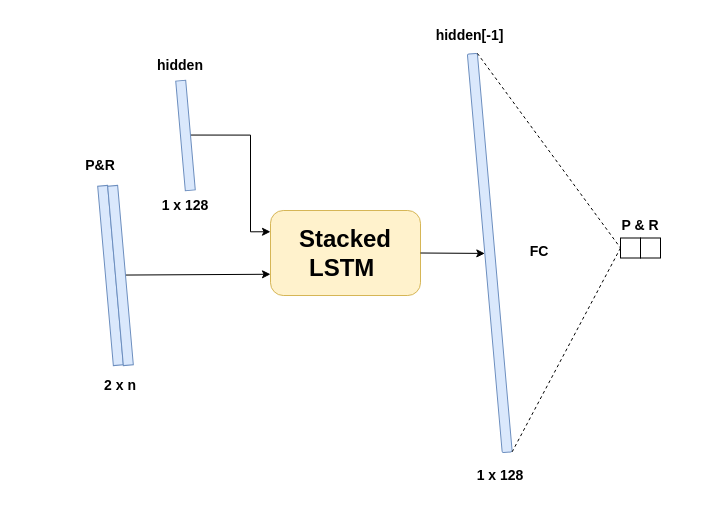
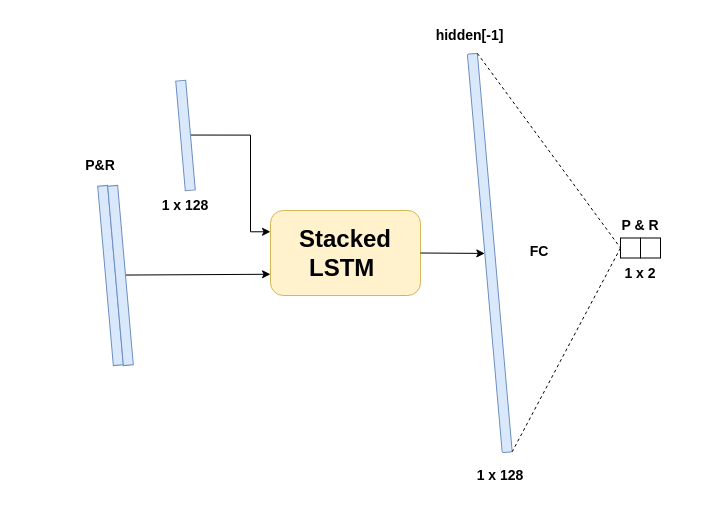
  <mxCell id="0" />
  <mxCell id="1" parent="0" />
  <mxCell id="2" value="&lt;span style=&quot;color: rgba(0, 0, 0, 0); font-family: monospace; font-size: 0px; text-align: start; background-color: rgb(248, 249, 250);&quot;&gt;%3CmxGraphModel%3E%3Croot%3E%3CmxCell%20id%3D%220%22%2F%3E%3CmxCell%20id%3D%221%22%20parent%3D%220%22%2F%3E%3CmxCell%20id%3D%222%22%20value%3D%22%22%20style%3D%22rounded%3D0%3BwhiteSpace%3Dwrap%3Bhtml%3D1%3Brotation%3D85%3BfillColor%3D%23dae8fc%3BstrokeColor%3D%236c8ebf%3B%22%20vertex%3D%221%22%20parent%3D%221%22%3E%3CmxGeometry%20x%3D%22-20%22%20y%3D%22270%22%20width%3D%22240%22%20height%3D%2210%22%20as%3D%22geometry%22%2F%3E%3C%2FmxCell%3E%3C%2Froot%3E%3C%2FmxGraphModel%3E&lt;/span&gt;" style="rounded=0;whiteSpace=wrap;html=1;rotation=85;fillColor=#dae8fc;strokeColor=#6c8ebf;" vertex="1" parent="1"><mxGeometry x="20" y="270" width="180" height="10" as="geometry" /></mxCell>
  <mxCell id="3" style="edgeStyle=none;rounded=0;orthogonalLoop=1;jettySize=auto;html=1;exitX=0.5;exitY=0;exitDx=0;exitDy=0;entryX=0;entryY=0.75;entryDx=0;entryDy=0;fontSize=24;" edge="1" parent="1" source="4" target="11"><mxGeometry relative="1" as="geometry"><mxPoint x="270" y="273.75" as="targetPoint" /></mxGeometry></mxCell>
  <mxCell id="4" value="&lt;span style=&quot;color: rgba(0, 0, 0, 0); font-family: monospace; font-size: 0px; text-align: start; background-color: rgb(248, 249, 250);&quot;&gt;%3CmxGraphModel%3E%3Croot%3E%3CmxCell%20id%3D%220%22%2F%3E%3CmxCell%20id%3D%221%22%20parent%3D%220%22%2F%3E%3CmxCell%20id%3D%222%22%20value%3D%22%22%20style%3D%22rounded%3D0%3BwhiteSpace%3Dwrap%3Bhtml%3D1%3Brotation%3D85%3BfillColor%3D%23dae8fc%3BstrokeColor%3D%236c8ebf%3B%22%20vertex%3D%221%22%20parent%3D%221%22%3E%3CmxGeometry%20x%3D%22-20%22%20y%3D%22270%22%20width%3D%22240%22%20height%3D%2210%22%20as%3D%22geometry%22%2F%3E%3C%2FmxCell%3E%3C%2Froot%3E%3C%2FmxGraphModel%3E&lt;/span&gt;" style="rounded=0;whiteSpace=wrap;html=1;rotation=85;fillColor=#dae8fc;strokeColor=#6c8ebf;" vertex="1" parent="1"><mxGeometry x="30" y="270" width="180" height="10" as="geometry" /></mxCell>
- <mxCell id="5" value="2 x n" style="text;html=1;strokeColor=none;fillColor=none;align=center;verticalAlign=middle;whiteSpace=wrap;rounded=0;fontSize=14;fontStyle=1" vertex="1" parent="1"><mxGeometry x="90" y="370" width="60" height="30" as="geometry" /></mxCell>
  <mxCell id="6" value="P&amp;amp;R" style="text;html=1;strokeColor=none;fillColor=none;align=center;verticalAlign=middle;whiteSpace=wrap;rounded=0;fontSize=14;fontStyle=1" vertex="1" parent="1"><mxGeometry x="70" y="150" width="60" height="30" as="geometry" /></mxCell>
  <mxCell id="7" style="edgeStyle=orthogonalEdgeStyle;rounded=0;orthogonalLoop=1;jettySize=auto;html=1;exitX=0.5;exitY=0;exitDx=0;exitDy=0;entryX=0;entryY=0.25;entryDx=0;entryDy=0;fontSize=24;" edge="1" parent="1" source="8" target="11"><mxGeometry relative="1" as="geometry"><mxPoint x="270" y="231.25" as="targetPoint" /><Array as="points"><mxPoint x="250" y="135" /><mxPoint x="250" y="231" /></Array></mxGeometry></mxCell>
  <mxCell id="8" value="&lt;span style=&quot;color: rgba(0, 0, 0, 0); font-family: monospace; font-size: 0px; text-align: start; background-color: rgb(248, 249, 250);&quot;&gt;%3CmxGraphModel%3E%3Croot%3E%3CmxCell%20id%3D%220%22%2F%3E%3CmxCell%20id%3D%221%22%20parent%3D%220%22%2F%3E%3CmxCell%20id%3D%222%22%20value%3D%22%22%20style%3D%22rounded%3D0%3BwhiteSpace%3Dwrap%3Bhtml%3D1%3Brotation%3D85%3BfillColor%3D%23dae8fc%3BstrokeColor%3D%236c8ebf%3B%22%20vertex%3D%221%22%20parent%3D%221%22%3E%3CmxGeometry%20x%3D%22-20%22%20y%3D%22270%22%20width%3D%22240%22%20height%3D%2210%22%20as%3D%22geometry%22%2F%3E%3C%2FmxCell%3E%3C%2Froot%3E%3C%2FmxGraphModel%3E&lt;/span&gt;" style="rounded=0;whiteSpace=wrap;html=1;rotation=85;fillColor=#dae8fc;strokeColor=#6c8ebf;" vertex="1" parent="1"><mxGeometry x="130" y="130" width="110" height="10" as="geometry" /></mxCell>
- <mxCell id="9" value="hidden" style="text;html=1;strokeColor=none;fillColor=none;align=center;verticalAlign=middle;whiteSpace=wrap;rounded=0;fontSize=14;fontStyle=1" vertex="1" parent="1"><mxGeometry x="150" y="50" width="60" height="30" as="geometry" /></mxCell>
  <mxCell id="10" value="1 x 128" style="text;html=1;strokeColor=none;fillColor=none;align=center;verticalAlign=middle;whiteSpace=wrap;rounded=0;fontSize=14;fontStyle=1" vertex="1" parent="1"><mxGeometry x="155" y="190" width="60" height="30" as="geometry" /></mxCell>
  <mxCell id="11" value="Stacked LSTM&amp;nbsp;" style="rounded=1;whiteSpace=wrap;html=1;fontSize=24;fillColor=#fff2cc;strokeColor=#d6b656;fontStyle=1" vertex="1" parent="1"><mxGeometry x="270" y="210" width="150" height="85" as="geometry" /></mxCell>
  <mxCell id="12" value="&lt;span style=&quot;font-size: 14px;&quot;&gt;&lt;font style=&quot;font-size: 14px;&quot;&gt;hidden[-1]&lt;br&gt;&lt;/font&gt;&lt;/span&gt;" style="text;html=1;strokeColor=none;fillColor=none;align=center;verticalAlign=middle;whiteSpace=wrap;rounded=0;fontStyle=1;fontSize=14;" vertex="1" parent="1"><mxGeometry x="428.58" y="20" width="80.71" height="30" as="geometry" /></mxCell>
  <mxCell id="13" value="&lt;font style=&quot;font-size: 14px;&quot;&gt;1 x 128&lt;/font&gt;" style="text;html=1;strokeColor=none;fillColor=none;align=center;verticalAlign=middle;whiteSpace=wrap;rounded=0;fontStyle=1;fontSize=14;" vertex="1" parent="1"><mxGeometry x="470" y="460" width="60" height="30" as="geometry" /></mxCell>
  <mxCell id="14" value="FC" style="text;html=1;strokeColor=none;fillColor=none;align=center;verticalAlign=middle;whiteSpace=wrap;rounded=0;fontStyle=1;fontSize=14;" vertex="1" parent="1"><mxGeometry x="509.29" y="236.26" width="60" height="30" as="geometry" /></mxCell>
  <mxCell id="15" value="" style="rounded=1;whiteSpace=wrap;html=1;glass=0;fontFamily=Helvetica;fontSize=14;fontColor=default;strokeColor=#6c8ebf;fillColor=#dae8fc;rotation=85;fontStyle=1" vertex="1" parent="1"><mxGeometry x="289.29" y="247.5" width="400" height="10" as="geometry" /></mxCell>
  <mxCell id="16" value="" style="endArrow=none;dashed=1;html=1;rounded=0;fontFamily=Helvetica;fontSize=14;fontColor=default;entryX=0;entryY=0.5;entryDx=0;entryDy=0;exitX=0;exitY=0;exitDx=0;exitDy=0;fontStyle=1" edge="1" parent="1" source="15" target="21"><mxGeometry width="50" height="50" relative="1" as="geometry"><mxPoint x="364.29" y="265" as="sourcePoint" /><mxPoint x="568.309" y="158.684" as="targetPoint" /></mxGeometry></mxCell>
  <mxCell id="17" value="" style="endArrow=none;dashed=1;html=1;rounded=0;fontFamily=Helvetica;fontSize=14;fontColor=default;exitX=0;exitY=0.5;exitDx=0;exitDy=0;entryX=1;entryY=0;entryDx=0;entryDy=0;fontStyle=1" edge="1" parent="1" source="21" target="15"><mxGeometry width="50" height="50" relative="1" as="geometry"><mxPoint x="585.419" y="354.247" as="sourcePoint" /><mxPoint x="514.29" y="445" as="targetPoint" /></mxGeometry></mxCell>
  <mxCell id="18" value="&lt;span style=&quot;font-size: 14px;&quot;&gt;&lt;font style=&quot;font-size: 14px;&quot;&gt;P &amp;amp; R&lt;/font&gt;&lt;/span&gt;" style="text;html=1;strokeColor=none;fillColor=none;align=center;verticalAlign=middle;whiteSpace=wrap;rounded=0;fontStyle=1;fontSize=14;" vertex="1" parent="1"><mxGeometry x="610" y="210" width="60" height="30" as="geometry" /></mxCell>
+ <mxCell id="19" value="&lt;span style=&quot;font-size: 14px;&quot;&gt;&lt;font style=&quot;font-size: 14px;&quot;&gt;1 x 2&lt;/font&gt;&lt;/span&gt;" style="text;html=1;strokeColor=none;fillColor=none;align=center;verticalAlign=middle;whiteSpace=wrap;rounded=0;fontStyle=1;fontSize=14;" vertex="1" parent="1"><mxGeometry x="610" y="257.5" width="60" height="30" as="geometry" /></mxCell>
  <mxCell id="20" style="edgeStyle=none;shape=connector;rounded=0;orthogonalLoop=1;jettySize=auto;html=1;exitX=1;exitY=0.5;exitDx=0;exitDy=0;labelBackgroundColor=default;fontFamily=Helvetica;fontSize=14;fontColor=default;endArrow=classic;endFill=1;strokeColor=default;entryX=0.5;entryY=1;entryDx=0;entryDy=0;fontStyle=1" edge="1" parent="1" source="11" target="15"><mxGeometry relative="1" as="geometry"><mxPoint x="475.019" y="252.246" as="targetPoint" /><mxPoint x="429.29" y="251.265" as="sourcePoint" /></mxGeometry></mxCell>
  <mxCell id="21" value="" style="whiteSpace=wrap;html=1;aspect=fixed;" vertex="1" parent="1"><mxGeometry x="620" y="237.5" width="20" height="20" as="geometry" /></mxCell>
  <mxCell id="22" value="" style="whiteSpace=wrap;html=1;aspect=fixed;" vertex="1" parent="1"><mxGeometry x="640" y="237.5" width="20" height="20" as="geometry" /></mxCell>
